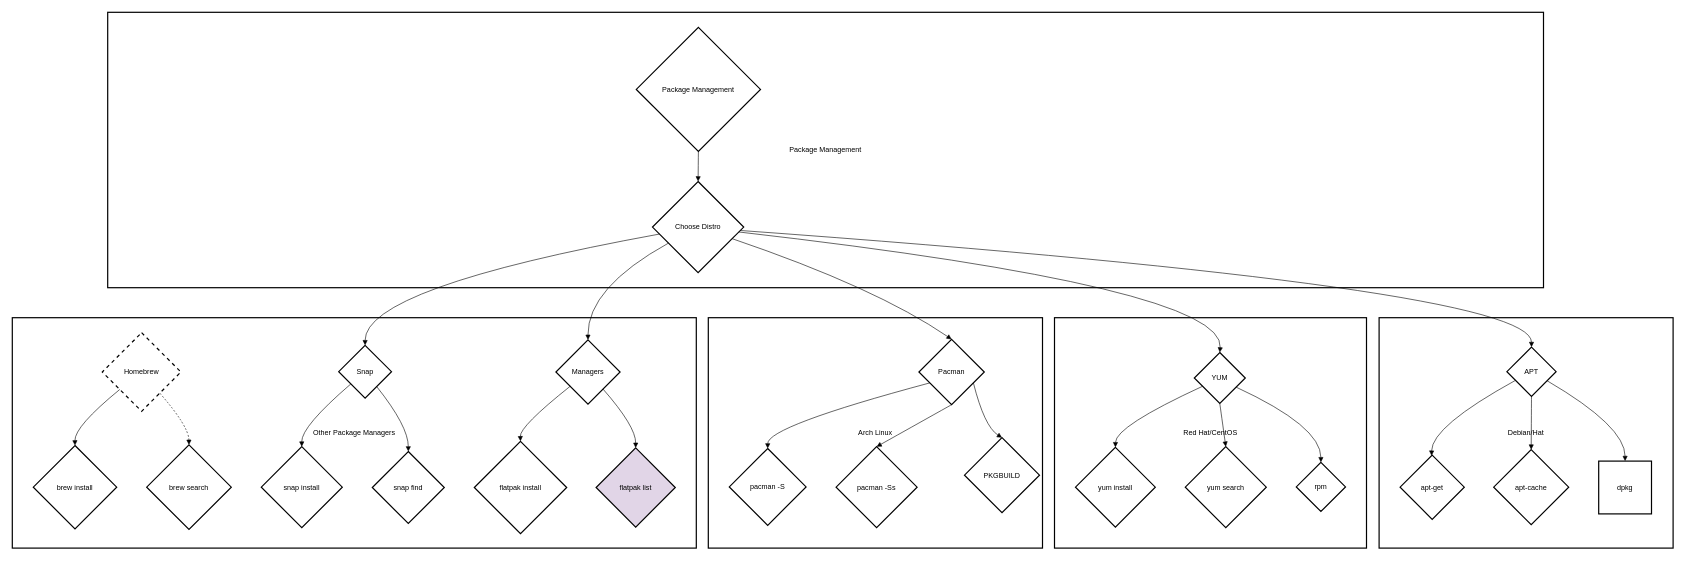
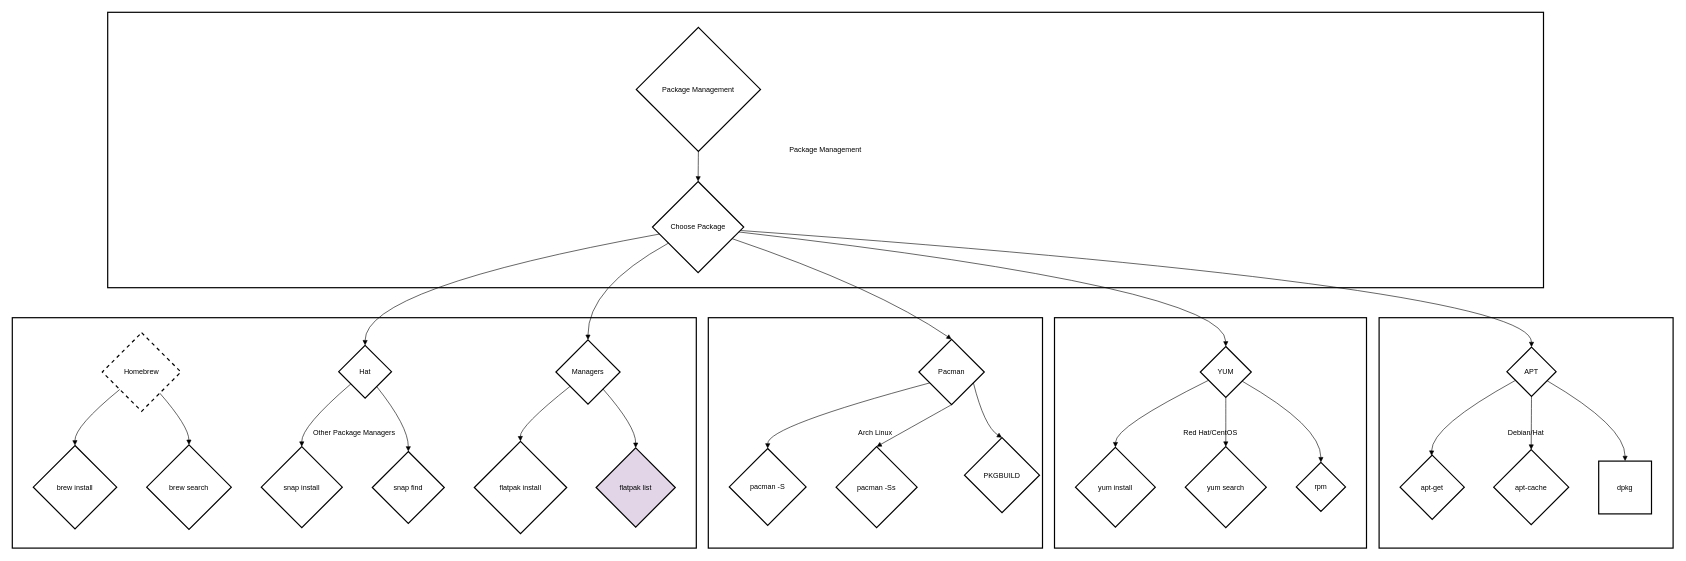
  <mxCell id="0" />
  <mxCell id="1" parent="0" />
  <mxCell id="2" value="Other Package Managers" style="whiteSpace=wrap;strokeWidth=2;" vertex="1" parent="1"><mxGeometry x="20" y="529" width="1140" height="384" as="geometry" /></mxCell>
  <mxCell id="3" value="Arch Linux" style="whiteSpace=wrap;strokeWidth=2;" vertex="1" parent="1"><mxGeometry x="1180" y="529" width="557" height="384" as="geometry" /></mxCell>
  <mxCell id="4" value="Red Hat/CentOS" style="whiteSpace=wrap;strokeWidth=2;" vertex="1" parent="1"><mxGeometry x="1757" y="529" width="520" height="384" as="geometry" /></mxCell>
  <mxCell id="5" value="Debian/Hat" style="whiteSpace=wrap;strokeWidth=2;" vertex="1" parent="1"><mxGeometry x="2298" y="529" width="490" height="384" as="geometry" /></mxCell>
  <mxCell id="6" value="Package Management" style="whiteSpace=wrap;strokeWidth=2;" vertex="1" parent="1"><mxGeometry x="179" y="20" width="2393" height="459" as="geometry" /></mxCell>
  <mxCell id="7" value="Package Management" style="rhombus;strokeWidth=2;whiteSpace=wrap;" vertex="1" parent="1"><mxGeometry x="1060" y="45" width="207" height="207" as="geometry" /></mxCell>
- <mxCell id="8" value="Choose Distro" style="rhombus;strokeWidth=2;whiteSpace=wrap;" vertex="1" parent="1"><mxGeometry x="1087" y="302" width="152" height="152" as="geometry" /></mxCell>
+ <mxCell id="8" value="Choose Package" style="rhombus;strokeWidth=2;whiteSpace=wrap;" vertex="1" parent="1"><mxGeometry x="1087" y="302" width="152" height="152" as="geometry" /></mxCell>
  <mxCell id="9" value="APT" style="rhombus;strokeWidth=2;whiteSpace=wrap;" vertex="1" parent="1"><mxGeometry x="2511" y="578" width="82" height="82" as="geometry" /></mxCell>
  <mxCell id="10" value="apt-get" style="rhombus;strokeWidth=2;whiteSpace=wrap;" vertex="1" parent="1"><mxGeometry x="2333" y="758" width="107" height="107" as="geometry" /></mxCell>
  <mxCell id="11" value="apt-cache" style="rhombus;strokeWidth=2;whiteSpace=wrap;" vertex="1" parent="1"><mxGeometry x="2489" y="749" width="125" height="125" as="geometry" /></mxCell>
  <mxCell id="12" value="dpkg" style="strokeWidth=2;whiteSpace=wrap;rounded=0;" vertex="1" parent="1"><mxGeometry x="2664" y="768" width="88" height="88" as="geometry" /></mxCell>
- <mxCell id="13" value="YUM" style="rhombus;strokeWidth=2;whiteSpace=wrap;" vertex="1" parent="1"><mxGeometry x="1990" y="587" width="85" height="85" as="geometry" /></mxCell>
+ <mxCell id="13" value="YUM" style="rhombus;strokeWidth=2;whiteSpace=wrap;" vertex="1" parent="1"><mxGeometry x="2000" y="577" width="85" height="85" as="geometry" /></mxCell>
  <mxCell id="14" value="yum install" style="rhombus;strokeWidth=2;whiteSpace=wrap;" vertex="1" parent="1"><mxGeometry x="1792" y="745" width="133" height="133" as="geometry" /></mxCell>
  <mxCell id="15" value="yum search" style="rhombus;strokeWidth=2;whiteSpace=wrap;" vertex="1" parent="1"><mxGeometry x="1975" y="744" width="135" height="135" as="geometry" /></mxCell>
  <mxCell id="16" value="rpm" style="rhombus;strokeWidth=2;whiteSpace=wrap;" vertex="1" parent="1"><mxGeometry x="2160" y="770" width="82" height="82" as="geometry" /></mxCell>
  <mxCell id="17" value="Pacman" style="rhombus;strokeWidth=2;whiteSpace=wrap;" vertex="1" parent="1"><mxGeometry x="1531" y="565" width="109" height="109" as="geometry" /></mxCell>
  <mxCell id="18" value="pacman -S" style="rhombus;strokeWidth=2;whiteSpace=wrap;" vertex="1" parent="1"><mxGeometry x="1215" y="747" width="128" height="128" as="geometry" /></mxCell>
  <mxCell id="19" value="pacman -Ss" style="rhombus;strokeWidth=2;whiteSpace=wrap;" vertex="1" parent="1"><mxGeometry x="1393" y="744" width="135" height="135" as="geometry" /></mxCell>
  <mxCell id="20" value="PKGBUILD" style="rhombus;strokeWidth=2;whiteSpace=wrap;" vertex="1" parent="1"><mxGeometry x="1607" y="729" width="125" height="125" as="geometry" /></mxCell>
  <mxCell id="21" value="Homebrew" style="rhombus;strokeWidth=2;whiteSpace=wrap;dashed=1;" vertex="1" parent="1"><mxGeometry x="170" y="554" width="131" height="131" as="geometry" /></mxCell>
  <mxCell id="22" value="brew install" style="rhombus;strokeWidth=2;whiteSpace=wrap;" vertex="1" parent="1"><mxGeometry x="55" y="742" width="139" height="139" as="geometry" /></mxCell>
  <mxCell id="23" value="brew search" style="rhombus;strokeWidth=2;whiteSpace=wrap;" vertex="1" parent="1"><mxGeometry x="244" y="741" width="141" height="141" as="geometry" /></mxCell>
- <mxCell id="24" value="Snap" style="rhombus;strokeWidth=2;whiteSpace=wrap;" vertex="1" parent="1"><mxGeometry x="564" y="575" width="88" height="88" as="geometry" /></mxCell>
+ <mxCell id="24" value="Hat" style="rhombus;strokeWidth=2;whiteSpace=wrap;" vertex="1" parent="1"><mxGeometry x="564" y="575" width="88" height="88" as="geometry" /></mxCell>
  <mxCell id="25" value="snap install" style="rhombus;strokeWidth=2;whiteSpace=wrap;" vertex="1" parent="1"><mxGeometry x="435" y="744" width="135" height="135" as="geometry" /></mxCell>
  <mxCell id="26" value="snap find" style="rhombus;strokeWidth=2;whiteSpace=wrap;" vertex="1" parent="1"><mxGeometry x="620" y="752" width="120" height="120" as="geometry" /></mxCell>
  <mxCell id="27" value="Managers" style="rhombus;strokeWidth=2;whiteSpace=wrap;" vertex="1" parent="1"><mxGeometry x="926" y="566" width="107" height="107" as="geometry" /></mxCell>
  <mxCell id="28" value="flatpak install" style="rhombus;strokeWidth=2;whiteSpace=wrap;" vertex="1" parent="1"><mxGeometry x="790" y="735" width="154" height="154" as="geometry" /></mxCell>
  <mxCell id="29" value="flatpak list" style="rhombus;strokeWidth=2;whiteSpace=wrap;fillColor=#e1d5e7;" vertex="1" parent="1"><mxGeometry x="993" y="746" width="132" height="132" as="geometry" /></mxCell>
  <mxCell id="30" value="" style="curved=1;startArrow=none;endArrow=block;exitX=0.5;exitY=1;entryX=0.5;entryY=0;" edge="1" parent="1" source="7" target="8"><mxGeometry relative="1" as="geometry"><Array as="points" /></mxGeometry></mxCell>
  <mxCell id="31" value="" style="curved=1;startArrow=none;endArrow=block;exitX=1;exitY=0.54;entryX=0.5;entryY=0.01;" edge="1" parent="1" source="8" target="9"><mxGeometry relative="1" as="geometry"><Array as="points"><mxPoint x="2552" y="479" /></Array></mxGeometry></mxCell>
  <mxCell id="32" value="" style="curved=1;startArrow=none;endArrow=block;exitX=0;exitY=0.77;entryX=0.49;entryY=0;" edge="1" parent="1" source="9" target="10"><mxGeometry relative="1" as="geometry"><Array as="points"><mxPoint x="2386" y="710" /></Array></mxGeometry></mxCell>
  <mxCell id="33" value="" style="curved=1;startArrow=none;endArrow=block;exitX=0.5;exitY=1;entryX=0.5;entryY=0;" edge="1" parent="1" source="9" target="11"><mxGeometry relative="1" as="geometry"><Array as="points" /></mxGeometry></mxCell>
  <mxCell id="34" value="" style="curved=1;startArrow=none;endArrow=block;exitX=1;exitY=0.79;entryX=0.5;entryY=-0.01;" edge="1" parent="1" source="9" target="12"><mxGeometry relative="1" as="geometry"><Array as="points"><mxPoint x="2708" y="710" /></Array></mxGeometry></mxCell>
  <mxCell id="35" value="" style="curved=1;startArrow=none;endArrow=block;exitX=1;exitY=0.56;entryX=0.5;entryY=0;" edge="1" parent="1" source="8" target="13"><mxGeometry relative="1" as="geometry"><Array as="points"><mxPoint x="2042" y="479" /></Array></mxGeometry></mxCell>
  <mxCell id="36" value="" style="curved=1;startArrow=none;endArrow=block;exitX=0;exitY=0.74;entryX=0.5;entryY=0;" edge="1" parent="1" source="13" target="14"><mxGeometry relative="1" as="geometry"><Array as="points"><mxPoint x="1859" y="710" /></Array></mxGeometry></mxCell>
  <mxCell id="37" value="" style="curved=1;startArrow=none;endArrow=block;exitX=0.5;exitY=1;entryX=0.5;entryY=0;" edge="1" parent="1" source="13" target="15"><mxGeometry relative="1" as="geometry"><Array as="points" /></mxGeometry></mxCell>
  <mxCell id="38" value="" style="curved=1;startArrow=none;endArrow=block;exitX=1;exitY=0.78;entryX=0.5;entryY=0;" edge="1" parent="1" source="13" target="16"><mxGeometry relative="1" as="geometry"><Array as="points"><mxPoint x="2201" y="710" /></Array></mxGeometry></mxCell>
  <mxCell id="39" value="" style="curved=1;startArrow=none;endArrow=block;exitX=1;exitY=0.67;entryX=0.5;entryY=0;" edge="1" parent="1" source="8" target="17"><mxGeometry relative="1" as="geometry"><Array as="points"><mxPoint x="1460" y="479" /></Array></mxGeometry></mxCell>
  <mxCell id="40" value="" style="curved=1;startArrow=none;endArrow=block;exitX=0;exitY=0.75;entryX=0.5;entryY=0;" edge="1" parent="1" source="17" target="18"><mxGeometry relative="1" as="geometry"><Array as="points"><mxPoint x="1279" y="710" /></Array></mxGeometry></mxCell>
  <mxCell id="41" value="" style="curved=1;startArrow=none;endArrow=block;exitX=0.5;exitY=1;entryX=0.5;entryY=0;" edge="1" parent="1" source="17" target="19"><mxGeometry relative="1" as="geometry"><Array as="points" /></mxGeometry></mxCell>
  <mxCell id="42" value="" style="curved=1;startArrow=none;endArrow=block;exitX=1;exitY=0.75;entryX=0.5;entryY=0;" edge="1" parent="1" source="17" target="20"><mxGeometry relative="1" as="geometry"><Array as="points"><mxPoint x="1640" y="710" /></Array></mxGeometry></mxCell>
  <mxCell id="43" value="" style="curved=1;startArrow=none;endArrow=block;exitX=0;exitY=0.9;entryX=0.5;entryY=0;" edge="1" parent="1" source="21" target="22"><mxGeometry relative="1" as="geometry"><Array as="points"><mxPoint x="124" y="710" /></Array></mxGeometry></mxCell>
- <mxCell id="44" value="" style="curved=1;startArrow=none;endArrow=block;exitX=0.93;exitY=1;entryX=0.5;entryY=0;dashed=1;" edge="1" parent="1" source="21" target="23"><mxGeometry relative="1" as="geometry"><Array as="points"><mxPoint x="314" y="710" /></Array></mxGeometry></mxCell>
+ <mxCell id="44" value="" style="curved=1;startArrow=none;endArrow=block;exitX=0.93;exitY=1;entryX=0.5;entryY=0;" edge="1" parent="1" source="21" target="23"><mxGeometry relative="1" as="geometry"><Array as="points"><mxPoint x="314" y="710" /></Array></mxGeometry></mxCell>
  <mxCell id="45" value="" style="curved=1;startArrow=none;endArrow=block;exitX=0;exitY=0.59;entryX=0.5;entryY=0;" edge="1" parent="1" source="8" target="24"><mxGeometry relative="1" as="geometry"><Array as="points"><mxPoint x="608" y="479" /></Array></mxGeometry></mxCell>
  <mxCell id="46" value="" style="curved=1;startArrow=none;endArrow=block;exitX=0;exitY=0.93;entryX=0.5;entryY=0;" edge="1" parent="1" source="24" target="25"><mxGeometry relative="1" as="geometry"><Array as="points"><mxPoint x="502" y="710" /></Array></mxGeometry></mxCell>
  <mxCell id="47" value="" style="curved=1;startArrow=none;endArrow=block;exitX=0.89;exitY=1;entryX=0.5;entryY=0;" edge="1" parent="1" source="24" target="26"><mxGeometry relative="1" as="geometry"><Array as="points"><mxPoint x="680" y="710" /></Array></mxGeometry></mxCell>
  <mxCell id="48" value="" style="curved=1;startArrow=none;endArrow=block;exitX=0;exitY=0.77;entryX=0.5;entryY=0;" edge="1" parent="1" source="8" target="27"><mxGeometry relative="1" as="geometry"><Array as="points"><mxPoint x="979" y="479" /></Array></mxGeometry></mxCell>
  <mxCell id="49" value="" style="curved=1;startArrow=none;endArrow=block;exitX=0;exitY=0.9;entryX=0.5;entryY=0;" edge="1" parent="1" source="27" target="28"><mxGeometry relative="1" as="geometry"><Array as="points"><mxPoint x="866" y="710" /></Array></mxGeometry></mxCell>
  <mxCell id="50" value="" style="curved=1;startArrow=none;endArrow=block;exitX=0.94;exitY=1;entryX=0.5;entryY=0;" edge="1" parent="1" source="27" target="29"><mxGeometry relative="1" as="geometry"><Array as="points"><mxPoint x="1059" y="710" /></Array></mxGeometry></mxCell>
